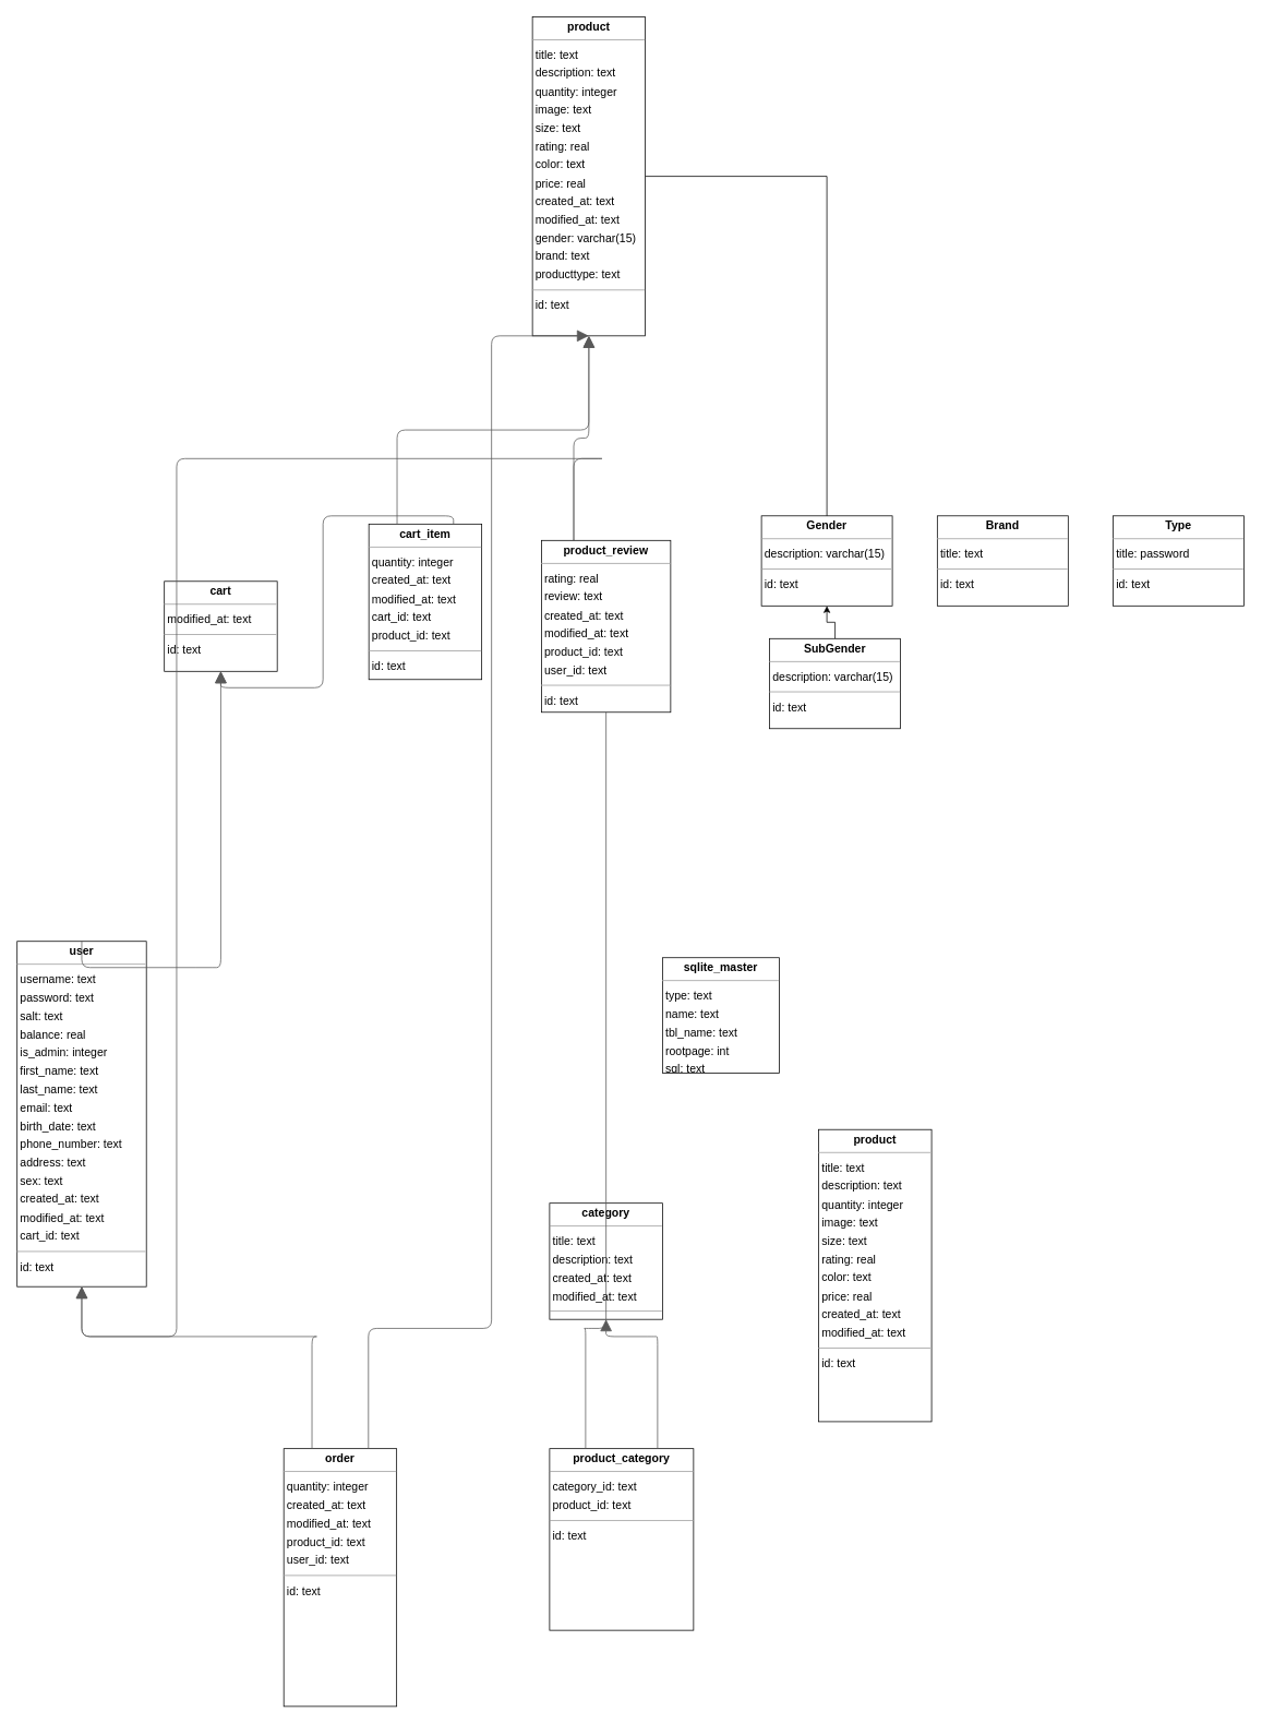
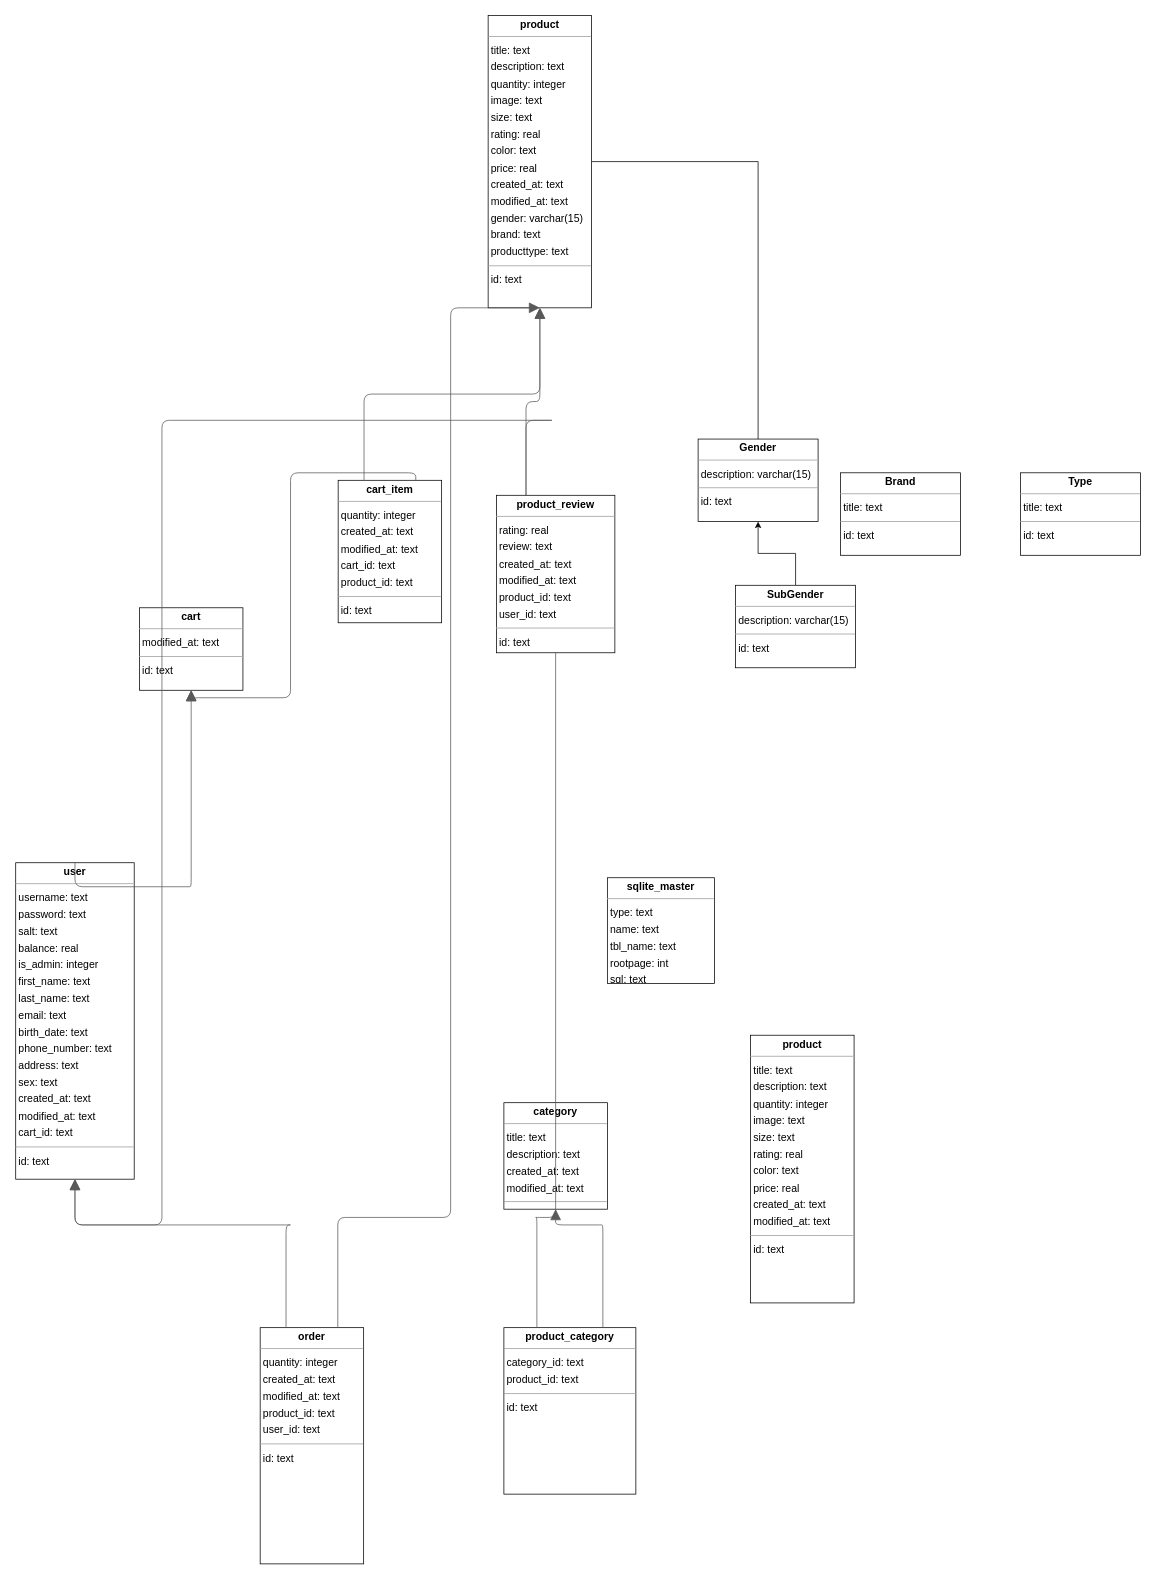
  <mxCell id="0" />
  <mxCell id="1" parent="0" />
- <mxCell id="2" value="&lt;p style=&quot;margin:0px;margin-top:4px;text-align:center;&quot;&gt;&lt;b&gt;cart&lt;/b&gt;&lt;/p&gt;&lt;hr size=&quot;1&quot;/&gt;&lt;p style=&quot;margin:0 0 0 4px;line-height:1.6;&quot;&gt; modified_at: text&lt;/p&gt;&lt;hr size=&quot;1&quot;/&gt;&lt;p style=&quot;margin:0 0 0 4px;line-height:1.6;&quot;&gt; id: text&lt;/p&gt;" style="verticalAlign=top;align=left;overflow=fill;fontSize=14;fontFamily=Helvetica;html=1;rounded=0;shadow=0;comic=0;labelBackgroundColor=none;strokeWidth=1;" parent="1" vertex="1"><mxGeometry x="200" y="710" width="138" height="110" as="geometry" /></mxCell>
+ <mxCell id="2" value="&lt;p style=&quot;margin:0px;margin-top:4px;text-align:center;&quot;&gt;&lt;b&gt;cart&lt;/b&gt;&lt;/p&gt;&lt;hr size=&quot;1&quot;/&gt;&lt;p style=&quot;margin:0 0 0 4px;line-height:1.6;&quot;&gt; modified_at: text&lt;/p&gt;&lt;hr size=&quot;1&quot;/&gt;&lt;p style=&quot;margin:0 0 0 4px;line-height:1.6;&quot;&gt; id: text&lt;/p&gt;" style="verticalAlign=top;align=left;overflow=fill;fontSize=14;fontFamily=Helvetica;html=1;rounded=0;shadow=0;comic=0;labelBackgroundColor=none;strokeWidth=1;" parent="1" vertex="1"><mxGeometry x="185" y="810" width="138" height="110" as="geometry" /></mxCell>
  <mxCell id="3" value="&lt;p style=&quot;margin:0px;margin-top:4px;text-align:center;&quot;&gt;&lt;b&gt;cart_item&lt;/b&gt;&lt;/p&gt;&lt;hr size=&quot;1&quot;/&gt;&lt;p style=&quot;margin:0 0 0 4px;line-height:1.6;&quot;&gt; quantity: integer&lt;br/&gt; created_at: text&lt;br/&gt; modified_at: text&lt;br/&gt; cart_id: text&lt;br/&gt; product_id: text&lt;/p&gt;&lt;hr size=&quot;1&quot;/&gt;&lt;p style=&quot;margin:0 0 0 4px;line-height:1.6;&quot;&gt; id: text&lt;/p&gt;" style="verticalAlign=top;align=left;overflow=fill;fontSize=14;fontFamily=Helvetica;html=1;rounded=0;shadow=0;comic=0;labelBackgroundColor=none;strokeWidth=1;" parent="1" vertex="1"><mxGeometry x="450" y="640" width="138" height="190" as="geometry" /></mxCell>
  <mxCell id="4" value="&lt;p style=&quot;margin:0px;margin-top:4px;text-align:center;&quot;&gt;&lt;b&gt;category&lt;/b&gt;&lt;/p&gt;&lt;hr size=&quot;1&quot;/&gt;&lt;p style=&quot;margin:0 0 0 4px;line-height:1.6;&quot;&gt; title: text&lt;br/&gt; description: text&lt;br/&gt; created_at: text&lt;br/&gt; modified_at: text&lt;/p&gt;&lt;hr size=&quot;1&quot;/&gt;&lt;p style=&quot;margin:0 0 0 4px;line-height:1.6;&quot;&gt; id: text&lt;/p&gt;" style="verticalAlign=top;align=left;overflow=fill;fontSize=14;fontFamily=Helvetica;html=1;rounded=0;shadow=0;comic=0;labelBackgroundColor=none;strokeWidth=1;" parent="1" vertex="1"><mxGeometry x="671" y="1470" width="138" height="142" as="geometry" /></mxCell>
  <mxCell id="5" value="&lt;p style=&quot;margin:0px;margin-top:4px;text-align:center;&quot;&gt;&lt;b&gt;order&lt;/b&gt;&lt;/p&gt;&lt;hr size=&quot;1&quot;/&gt;&lt;p style=&quot;margin:0 0 0 4px;line-height:1.6;&quot;&gt; quantity: integer&lt;br/&gt; created_at: text&lt;br/&gt; modified_at: text&lt;br/&gt; product_id: text&lt;br/&gt; user_id: text&lt;/p&gt;&lt;hr size=&quot;1&quot;/&gt;&lt;p style=&quot;margin:0 0 0 4px;line-height:1.6;&quot;&gt; id: text&lt;/p&gt;" style="verticalAlign=top;align=left;overflow=fill;fontSize=14;fontFamily=Helvetica;html=1;rounded=0;shadow=0;comic=0;labelBackgroundColor=none;strokeWidth=1;" parent="1" vertex="1"><mxGeometry x="346" y="1770" width="138" height="315" as="geometry" /></mxCell>
  <mxCell id="6" style="edgeStyle=orthogonalEdgeStyle;rounded=0;orthogonalLoop=1;jettySize=auto;html=1;entryX=0.5;entryY=0.091;entryDx=0;entryDy=0;entryPerimeter=0;" edge="1" parent="1" source="7" target="22"><mxGeometry relative="1" as="geometry" /></mxCell>
  <mxCell id="7" value="&lt;p style=&quot;margin:0px;margin-top:4px;text-align:center;&quot;&gt;&lt;b&gt;product&lt;/b&gt;&lt;/p&gt;&lt;hr size=&quot;1&quot;&gt;&lt;p style=&quot;margin:0 0 0 4px;line-height:1.6;&quot;&gt; title: text&lt;br&gt; description: text&lt;br&gt; quantity: integer&lt;br&gt; image: text&lt;br&gt; size: text&lt;br&gt; rating: real&lt;br&gt; color: text&lt;br&gt; price: real&lt;br&gt; created_at: text&lt;br&gt; modified_at: text&lt;br&gt;gender: varchar(15)&lt;br&gt;brand: text&lt;/p&gt;&lt;p style=&quot;margin:0 0 0 4px;line-height:1.6;&quot;&gt;producttype: text&lt;br&gt;&lt;/p&gt;&lt;hr size=&quot;1&quot;&gt;&lt;p style=&quot;margin:0 0 0 4px;line-height:1.6;&quot;&gt; id: text&lt;/p&gt;" style="verticalAlign=top;align=left;overflow=fill;fontSize=14;fontFamily=Helvetica;html=1;rounded=0;shadow=0;comic=0;labelBackgroundColor=none;strokeWidth=1;" parent="1" vertex="1"><mxGeometry x="650" y="20" width="138" height="390" as="geometry" /></mxCell>
  <mxCell id="8" value="&lt;p style=&quot;margin:0px;margin-top:4px;text-align:center;&quot;&gt;&lt;b&gt;product_category&lt;/b&gt;&lt;/p&gt;&lt;hr size=&quot;1&quot;/&gt;&lt;p style=&quot;margin:0 0 0 4px;line-height:1.6;&quot;&gt; category_id: text&lt;br/&gt; product_id: text&lt;/p&gt;&lt;hr size=&quot;1&quot;/&gt;&lt;p style=&quot;margin:0 0 0 4px;line-height:1.6;&quot;&gt; id: text&lt;/p&gt;" style="verticalAlign=top;align=left;overflow=fill;fontSize=14;fontFamily=Helvetica;html=1;rounded=0;shadow=0;comic=0;labelBackgroundColor=none;strokeWidth=1;" parent="1" vertex="1"><mxGeometry x="671" y="1770" width="176" height="222" as="geometry" /></mxCell>
  <mxCell id="9" value="&lt;p style=&quot;margin:0px;margin-top:4px;text-align:center;&quot;&gt;&lt;b&gt;sqlite_master&lt;/b&gt;&lt;/p&gt;&lt;hr size=&quot;1&quot;/&gt;&lt;p style=&quot;margin:0 0 0 4px;line-height:1.6;&quot;&gt; type: text&lt;br/&gt; name: text&lt;br/&gt; tbl_name: text&lt;br/&gt; rootpage: int&lt;br/&gt; sql: text&lt;/p&gt;" style="verticalAlign=top;align=left;overflow=fill;fontSize=14;fontFamily=Helvetica;html=1;rounded=0;shadow=0;comic=0;labelBackgroundColor=none;strokeWidth=1;" parent="1" vertex="1"><mxGeometry x="809" y="1170" width="143" height="141" as="geometry" /></mxCell>
  <mxCell id="10" value="&lt;p style=&quot;margin:0px;margin-top:4px;text-align:center;&quot;&gt;&lt;b&gt;user&lt;/b&gt;&lt;/p&gt;&lt;hr size=&quot;1&quot;/&gt;&lt;p style=&quot;margin:0 0 0 4px;line-height:1.6;&quot;&gt; username: text&lt;br/&gt; password: text&lt;br/&gt; salt: text&lt;br/&gt; balance: real&lt;br/&gt; is_admin: integer&lt;br/&gt; first_name: text&lt;br/&gt; last_name: text&lt;br/&gt; email: text&lt;br/&gt; birth_date: text&lt;br/&gt; phone_number: text&lt;br/&gt; address: text&lt;br/&gt; sex: text&lt;br/&gt; created_at: text&lt;br/&gt; modified_at: text&lt;br/&gt; cart_id: text&lt;/p&gt;&lt;hr size=&quot;1&quot;/&gt;&lt;p style=&quot;margin:0 0 0 4px;line-height:1.6;&quot;&gt; id: text&lt;/p&gt;" style="verticalAlign=top;align=left;overflow=fill;fontSize=14;fontFamily=Helvetica;html=1;rounded=0;shadow=0;comic=0;labelBackgroundColor=none;strokeWidth=1;" parent="1" vertex="1"><mxGeometry x="20" y="1150" width="158" height="422" as="geometry" /></mxCell>
  <mxCell id="11" value="" style="html=1;rounded=1;edgeStyle=orthogonalEdgeStyle;dashed=0;startArrow=none;endArrow=block;endSize=12;strokeColor=#595959;exitX=0.750;exitY=0.000;exitDx=0;exitDy=0;entryX=0.500;entryY=1.000;entryDx=0;entryDy=0;" parent="1" source="3" target="2" edge="1"><mxGeometry width="50" height="50" relative="1" as="geometry" /></mxCell>
  <mxCell id="12" value="" style="html=1;rounded=1;edgeStyle=orthogonalEdgeStyle;dashed=0;startArrow=none;endArrow=block;endSize=12;strokeColor=#595959;exitX=0.250;exitY=0.000;exitDx=0;exitDy=0;entryX=0.500;entryY=1.000;entryDx=0;entryDy=0;" parent="1" source="3" target="7" edge="1"><mxGeometry width="50" height="50" relative="1" as="geometry" /></mxCell>
  <mxCell id="13" value="" style="html=1;rounded=1;edgeStyle=orthogonalEdgeStyle;dashed=0;startArrow=none;endArrow=block;endSize=12;strokeColor=#595959;exitX=0.750;exitY=0.000;exitDx=0;exitDy=0;entryX=0.500;entryY=1.000;entryDx=0;entryDy=0;" parent="1" source="5" target="7" edge="1"><mxGeometry width="50" height="50" relative="1" as="geometry"><Array as="points"><mxPoint x="450" y="1623" /><mxPoint x="600" y="1623" /><mxPoint x="600" y="410" /></Array></mxGeometry></mxCell>
  <mxCell id="14" value="" style="html=1;rounded=1;edgeStyle=orthogonalEdgeStyle;dashed=0;startArrow=none;endArrow=block;endSize=12;strokeColor=#595959;exitX=0.250;exitY=0.000;exitDx=0;exitDy=0;entryX=0.500;entryY=1.000;entryDx=0;entryDy=0;" parent="1" source="5" target="10" edge="1"><mxGeometry width="50" height="50" relative="1" as="geometry"><Array as="points"><mxPoint x="388" y="1633" /><mxPoint x="249" y="1633" /></Array></mxGeometry></mxCell>
  <mxCell id="15" value="" style="html=1;rounded=1;edgeStyle=orthogonalEdgeStyle;dashed=0;startArrow=none;endArrow=block;endSize=12;strokeColor=#595959;exitX=0.750;exitY=0.000;exitDx=0;exitDy=0;entryX=0.500;entryY=1.000;entryDx=0;entryDy=0;" parent="1" source="8" target="4" edge="1"><mxGeometry width="50" height="50" relative="1" as="geometry"><Array as="points"><mxPoint x="801" y="1633" /><mxPoint x="759" y="1633" /></Array></mxGeometry></mxCell>
  <mxCell id="16" value="" style="edgeLabel;resizable=0;html=1;align=left;verticalAlign=top;strokeColor=default;" parent="15" vertex="1" connectable="0"><mxGeometry x="458" y="384" as="geometry" /></mxCell>
  <mxCell id="17" value="" style="html=1;rounded=1;edgeStyle=orthogonalEdgeStyle;dashed=0;startArrow=none;endArrow=block;endSize=12;strokeColor=#595959;exitX=0.250;exitY=0.000;exitDx=0;exitDy=0;entryX=0.500;entryY=1.000;entryDx=0;entryDy=0;" parent="1" source="23" target="7" edge="1"><mxGeometry width="50" height="50" relative="1" as="geometry"><Array as="points" /></mxGeometry></mxCell>
  <mxCell id="18" value="" style="edgeLabel;resizable=0;html=1;align=left;verticalAlign=top;strokeColor=default;" parent="17" vertex="1" connectable="0"><mxGeometry x="374" y="361" as="geometry" /></mxCell>
  <mxCell id="19" value="" style="html=1;rounded=1;edgeStyle=orthogonalEdgeStyle;dashed=0;startArrow=none;endArrow=block;endSize=12;strokeColor=#595959;exitX=0.250;exitY=0.000;exitDx=0;exitDy=0;entryX=0.500;entryY=1.000;entryDx=0;entryDy=0;" parent="1" source="23" target="10" edge="1"><mxGeometry width="50" height="50" relative="1" as="geometry"><Array as="points"><mxPoint x="740" y="560" /><mxPoint x="215" y="560" /><mxPoint x="215" y="1633" /><mxPoint x="249" y="1633" /></Array></mxGeometry></mxCell>
  <mxCell id="20" value="" style="html=1;rounded=1;edgeStyle=orthogonalEdgeStyle;dashed=0;startArrow=none;endArrow=block;endSize=12;strokeColor=#595959;exitX=0.500;exitY=0.000;exitDx=0;exitDy=0;entryX=0.500;entryY=1.000;entryDx=0;entryDy=0;" parent="1" source="10" target="2" edge="1"><mxGeometry width="50" height="50" relative="1" as="geometry"><Array as="points"><mxPoint x="249" y="1182" /><mxPoint x="415" y="1182" /></Array></mxGeometry></mxCell>
  <mxCell id="21" value="&lt;p style=&quot;margin:0px;margin-top:4px;text-align:center;&quot;&gt;&lt;b&gt;product&lt;/b&gt;&lt;/p&gt;&lt;hr size=&quot;1&quot;/&gt;&lt;p style=&quot;margin:0 0 0 4px;line-height:1.6;&quot;&gt; title: text&lt;br/&gt; description: text&lt;br/&gt; quantity: integer&lt;br/&gt; image: text&lt;br/&gt; size: text&lt;br/&gt; rating: real&lt;br/&gt; color: text&lt;br/&gt; price: real&lt;br/&gt; created_at: text&lt;br/&gt; modified_at: text&lt;/p&gt;&lt;hr size=&quot;1&quot;/&gt;&lt;p style=&quot;margin:0 0 0 4px;line-height:1.6;&quot;&gt; id: text&lt;/p&gt;" style="verticalAlign=top;align=left;overflow=fill;fontSize=14;fontFamily=Helvetica;html=1;rounded=0;shadow=0;comic=0;labelBackgroundColor=none;strokeWidth=1;" parent="1" vertex="1"><mxGeometry x="1000" y="1380" width="138" height="357" as="geometry" /></mxCell>
- <mxCell id="22" value="&lt;p style=&quot;margin:0px;margin-top:4px;text-align:center;&quot;&gt;&lt;b&gt;Gender&lt;/b&gt;&lt;/p&gt;&lt;hr size=&quot;1&quot;&gt;&lt;p style=&quot;margin:0 0 0 4px;line-height:1.6;&quot;&gt;description: varchar(15)&lt;/p&gt;&lt;hr size=&quot;1&quot;&gt;&lt;p style=&quot;margin:0 0 0 4px;line-height:1.6;&quot;&gt; id: text&lt;/p&gt;" style="verticalAlign=top;align=left;overflow=fill;fontSize=14;fontFamily=Helvetica;html=1;rounded=0;shadow=0;comic=0;labelBackgroundColor=none;strokeWidth=1;" vertex="1" parent="1"><mxGeometry x="930" y="630" width="160" height="110" as="geometry" /></mxCell>
+ <mxCell id="22" value="&lt;p style=&quot;margin:0px;margin-top:4px;text-align:center;&quot;&gt;&lt;b&gt;Gender&lt;/b&gt;&lt;/p&gt;&lt;hr size=&quot;1&quot;&gt;&lt;p style=&quot;margin:0 0 0 4px;line-height:1.6;&quot;&gt;description: varchar(15)&lt;/p&gt;&lt;hr size=&quot;1&quot;&gt;&lt;p style=&quot;margin:0 0 0 4px;line-height:1.6;&quot;&gt; id: text&lt;/p&gt;" style="verticalAlign=top;align=left;overflow=fill;fontSize=14;fontFamily=Helvetica;html=1;rounded=0;shadow=0;comic=0;labelBackgroundColor=none;strokeWidth=1;" vertex="1" parent="1"><mxGeometry x="930" y="585" width="160" height="110" as="geometry" /></mxCell>
  <mxCell id="23" value="&lt;p style=&quot;margin:0px;margin-top:4px;text-align:center;&quot;&gt;&lt;b&gt;product_review&lt;/b&gt;&lt;/p&gt;&lt;hr size=&quot;1&quot;/&gt;&lt;p style=&quot;margin:0 0 0 4px;line-height:1.6;&quot;&gt; rating: real&lt;br/&gt; review: text&lt;br/&gt; created_at: text&lt;br/&gt; modified_at: text&lt;br/&gt; product_id: text&lt;br/&gt; user_id: text&lt;/p&gt;&lt;hr size=&quot;1&quot;/&gt;&lt;p style=&quot;margin:0 0 0 4px;line-height:1.6;&quot;&gt; id: text&lt;/p&gt;" style="verticalAlign=top;align=left;overflow=fill;fontSize=14;fontFamily=Helvetica;html=1;rounded=0;shadow=0;comic=0;labelBackgroundColor=none;strokeWidth=1;" parent="1" vertex="1"><mxGeometry x="661" y="660" width="158" height="210" as="geometry" /></mxCell>
  <mxCell id="24" value="" style="html=1;rounded=1;edgeStyle=orthogonalEdgeStyle;dashed=0;startArrow=none;endArrow=none;endSize=12;strokeColor=#595959;exitX=0.250;exitY=0.000;exitDx=0;exitDy=0;entryX=0.500;entryY=1.000;entryDx=0;entryDy=0;" edge="1" parent="1" source="8" target="23"><mxGeometry width="50" height="50" relative="1" as="geometry"><Array as="points"><mxPoint x="713" y="1623" /><mxPoint x="466" y="1623" /></Array><mxPoint x="715" y="1770" as="sourcePoint" /><mxPoint x="719" y="467" as="targetPoint" /></mxGeometry></mxCell>
  <mxCell id="25" value="" style="edgeLabel;resizable=0;html=1;align=left;verticalAlign=top;strokeColor=default;" vertex="1" connectable="0" parent="24"><mxGeometry x="374" y="361" as="geometry" /></mxCell>
  <mxCell id="26" style="edgeStyle=orthogonalEdgeStyle;rounded=0;orthogonalLoop=1;jettySize=auto;html=1;exitX=0.5;exitY=0;exitDx=0;exitDy=0;" edge="1" parent="1" source="27" target="22"><mxGeometry relative="1" as="geometry" /></mxCell>
- <mxCell id="27" value="&lt;p style=&quot;margin:0px;margin-top:4px;text-align:center;&quot;&gt;&lt;b&gt;SubGender&lt;/b&gt;&lt;/p&gt;&lt;hr size=&quot;1&quot;&gt;&lt;p style=&quot;margin:0 0 0 4px;line-height:1.6;&quot;&gt;description: varchar(15)&lt;/p&gt;&lt;hr size=&quot;1&quot;&gt;&lt;p style=&quot;margin:0 0 0 4px;line-height:1.6;&quot;&gt; id: text&lt;/p&gt;" style="verticalAlign=top;align=left;overflow=fill;fontSize=14;fontFamily=Helvetica;html=1;rounded=0;shadow=0;comic=0;labelBackgroundColor=none;strokeWidth=1;" vertex="1" parent="1"><mxGeometry x="940" y="780" width="160" height="110" as="geometry" /></mxCell>
- <mxCell id="28" value="&lt;p style=&quot;margin:0px;margin-top:4px;text-align:center;&quot;&gt;&lt;b&gt;Brand&lt;/b&gt;&lt;/p&gt;&lt;hr size=&quot;1&quot;&gt;&lt;p style=&quot;margin:0 0 0 4px;line-height:1.6;&quot;&gt;title: text&lt;/p&gt;&lt;hr size=&quot;1&quot;&gt;&lt;p style=&quot;margin:0 0 0 4px;line-height:1.6;&quot;&gt; id: text&lt;/p&gt;" style="verticalAlign=top;align=left;overflow=fill;fontSize=14;fontFamily=Helvetica;html=1;rounded=0;shadow=0;comic=0;labelBackgroundColor=none;strokeWidth=1;" vertex="1" parent="1"><mxGeometry x="1145" y="630" width="160" height="110" as="geometry" /></mxCell>
- <mxCell id="29" value="&lt;p style=&quot;margin:0px;margin-top:4px;text-align:center;&quot;&gt;&lt;b&gt;Type&lt;/b&gt;&lt;/p&gt;&lt;hr size=&quot;1&quot;&gt;&lt;p style=&quot;margin:0 0 0 4px;line-height:1.6;&quot;&gt;title: password&lt;/p&gt;&lt;hr size=&quot;1&quot;&gt;&lt;p style=&quot;margin:0 0 0 4px;line-height:1.6;&quot;&gt; id: text&lt;/p&gt;" style="verticalAlign=top;align=left;overflow=fill;fontSize=14;fontFamily=Helvetica;html=1;rounded=0;shadow=0;comic=0;labelBackgroundColor=none;strokeWidth=1;" vertex="1" parent="1"><mxGeometry x="1360" y="630" width="160" height="110" as="geometry" /></mxCell>
+ <mxCell id="27" value="&lt;p style=&quot;margin:0px;margin-top:4px;text-align:center;&quot;&gt;&lt;b&gt;SubGender&lt;/b&gt;&lt;/p&gt;&lt;hr size=&quot;1&quot;&gt;&lt;p style=&quot;margin:0 0 0 4px;line-height:1.6;&quot;&gt;description: varchar(15)&lt;/p&gt;&lt;hr size=&quot;1&quot;&gt;&lt;p style=&quot;margin:0 0 0 4px;line-height:1.6;&quot;&gt; id: text&lt;/p&gt;" style="verticalAlign=top;align=left;overflow=fill;fontSize=14;fontFamily=Helvetica;html=1;rounded=0;shadow=0;comic=0;labelBackgroundColor=none;strokeWidth=1;" vertex="1" parent="1"><mxGeometry x="980" y="780" width="160" height="110" as="geometry" /></mxCell>
+ <mxCell id="28" value="&lt;p style=&quot;margin:0px;margin-top:4px;text-align:center;&quot;&gt;&lt;b&gt;Brand&lt;/b&gt;&lt;/p&gt;&lt;hr size=&quot;1&quot;&gt;&lt;p style=&quot;margin:0 0 0 4px;line-height:1.6;&quot;&gt;title: text&lt;/p&gt;&lt;hr size=&quot;1&quot;&gt;&lt;p style=&quot;margin:0 0 0 4px;line-height:1.6;&quot;&gt; id: text&lt;/p&gt;" style="verticalAlign=top;align=left;overflow=fill;fontSize=14;fontFamily=Helvetica;html=1;rounded=0;shadow=0;comic=0;labelBackgroundColor=none;strokeWidth=1;" vertex="1" parent="1"><mxGeometry x="1120" y="630" width="160" height="110" as="geometry" /></mxCell>
+ <mxCell id="29" value="&lt;p style=&quot;margin:0px;margin-top:4px;text-align:center;&quot;&gt;&lt;b&gt;Type&lt;/b&gt;&lt;/p&gt;&lt;hr size=&quot;1&quot;&gt;&lt;p style=&quot;margin:0 0 0 4px;line-height:1.6;&quot;&gt;title: text&lt;/p&gt;&lt;hr size=&quot;1&quot;&gt;&lt;p style=&quot;margin:0 0 0 4px;line-height:1.6;&quot;&gt; id: text&lt;/p&gt;" style="verticalAlign=top;align=left;overflow=fill;fontSize=14;fontFamily=Helvetica;html=1;rounded=0;shadow=0;comic=0;labelBackgroundColor=none;strokeWidth=1;" vertex="1" parent="1"><mxGeometry x="1360" y="630" width="160" height="110" as="geometry" /></mxCell>
